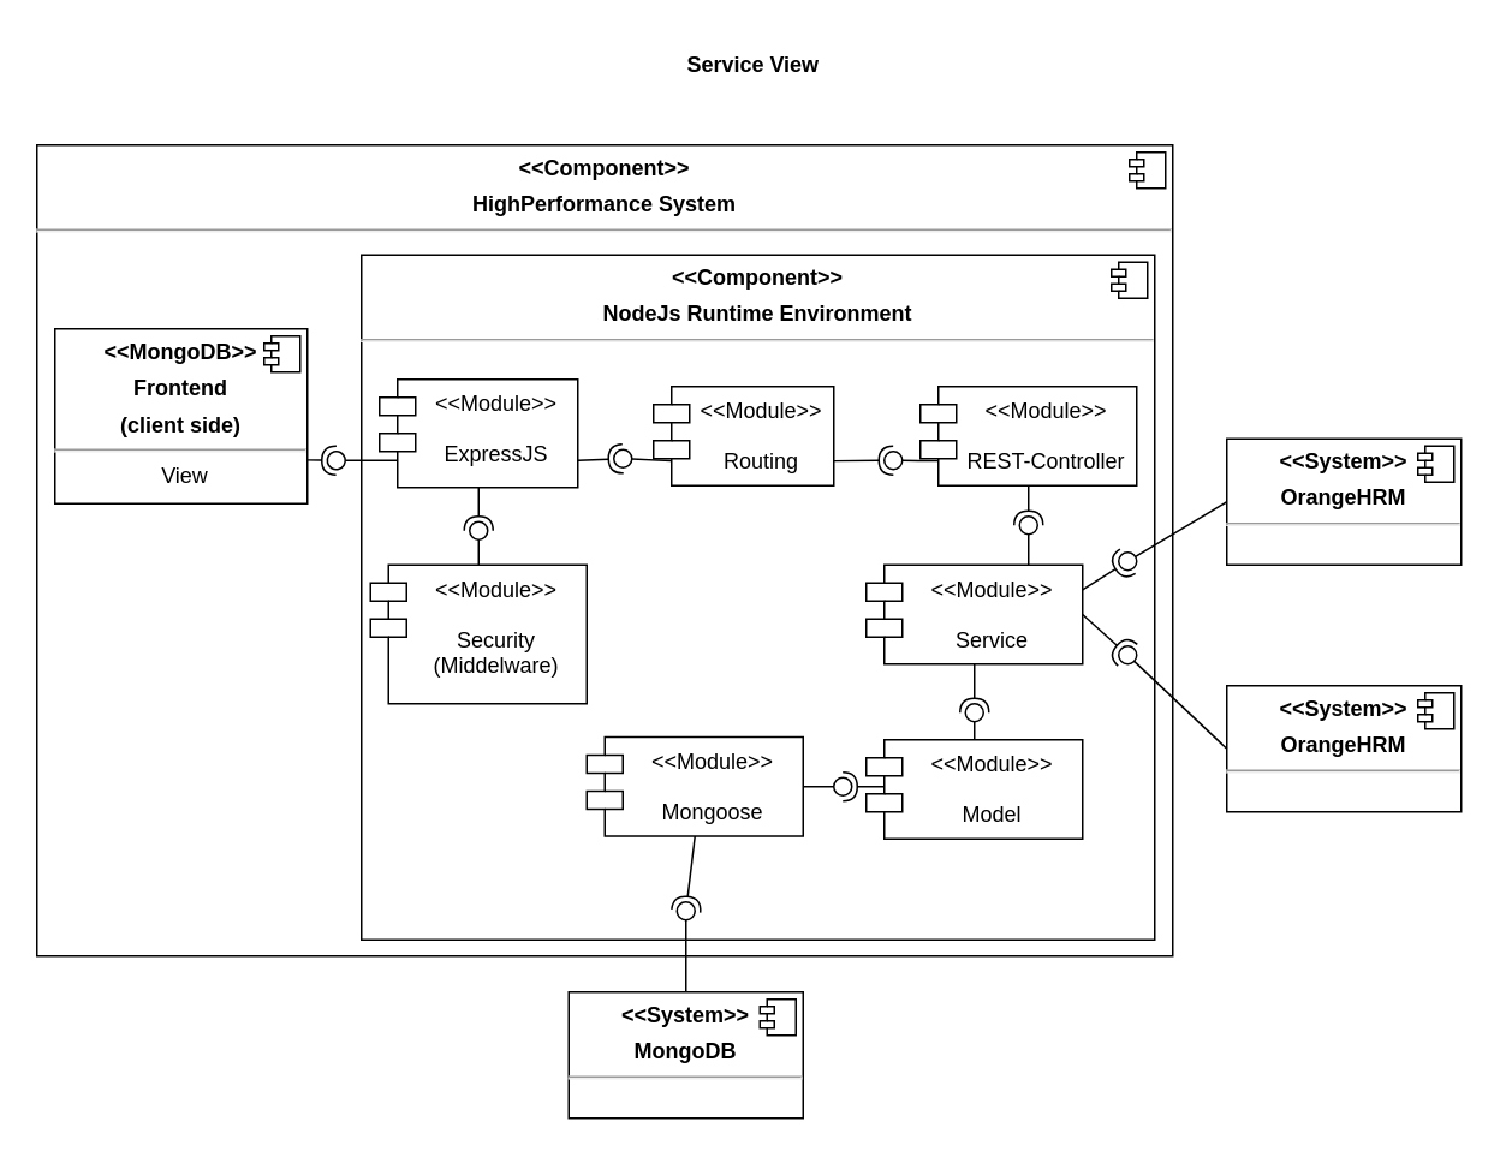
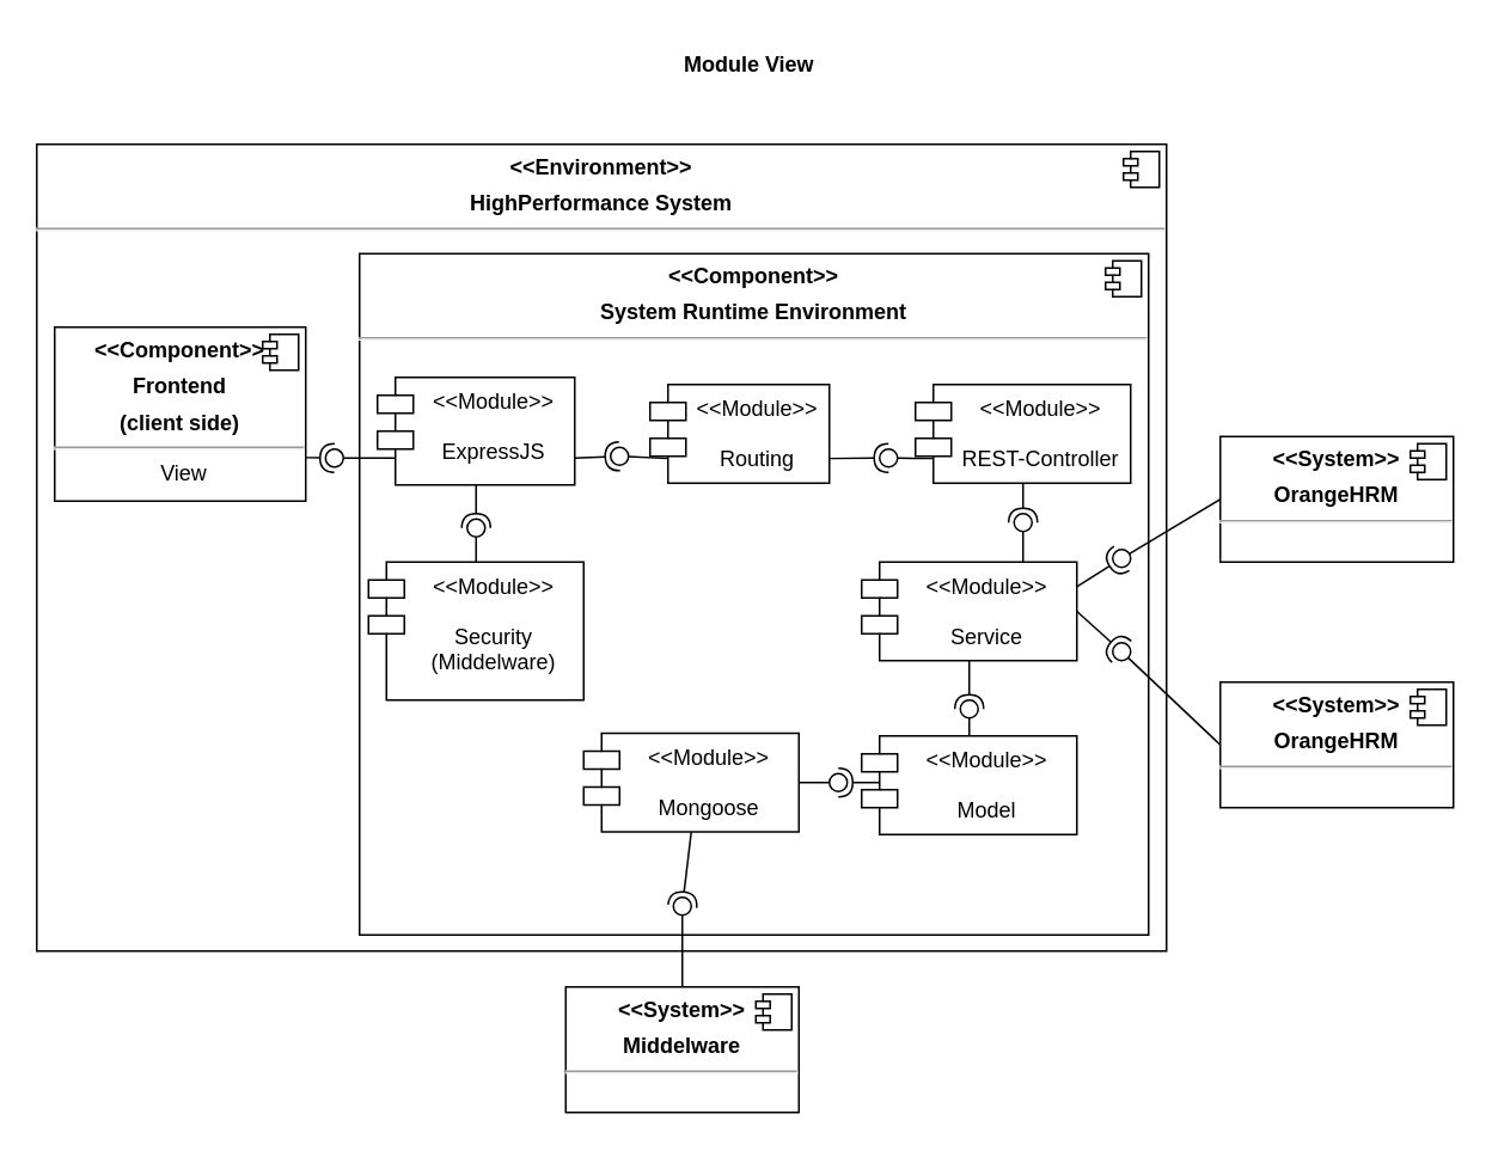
  <mxCell id="0" />
  <mxCell id="1" parent="0" />
- <mxCell id="2" value="&lt;p style=&quot;margin:0px;margin-top:6px;text-align:center;&quot;&gt;&lt;b&gt;&amp;lt;&amp;lt;Component&amp;gt;&amp;gt;&lt;/b&gt;&lt;/p&gt;&lt;p style=&quot;margin:0px;margin-top:6px;text-align:center;&quot;&gt;&lt;b&gt;HighPerformance System&lt;/b&gt;&lt;/p&gt;&lt;hr&gt;&lt;p style=&quot;margin:0px;margin-left:8px;&quot;&gt;&lt;br&gt;&lt;/p&gt;" style="align=left;overflow=fill;html=1;dropTarget=0;" parent="1" vertex="1"><mxGeometry x="20" y="80" width="630" height="450" as="geometry" /></mxCell>
+ <mxCell id="2" value="&lt;p style=&quot;margin:0px;margin-top:6px;text-align:center;&quot;&gt;&lt;b&gt;&amp;lt;&amp;lt;Environment&amp;gt;&amp;gt;&lt;/b&gt;&lt;/p&gt;&lt;p style=&quot;margin:0px;margin-top:6px;text-align:center;&quot;&gt;&lt;b&gt;HighPerformance System&lt;/b&gt;&lt;/p&gt;&lt;hr&gt;&lt;p style=&quot;margin:0px;margin-left:8px;&quot;&gt;&lt;br&gt;&lt;/p&gt;" style="align=left;overflow=fill;html=1;dropTarget=0;" parent="1" vertex="1"><mxGeometry x="20" y="80" width="630" height="450" as="geometry" /></mxCell>
  <mxCell id="3" value="" style="shape=component;jettyWidth=8;jettyHeight=4;" parent="2" vertex="1"><mxGeometry x="1" width="20" height="20" relative="1" as="geometry"><mxPoint x="-24" y="4" as="offset" /></mxGeometry></mxCell>
- <mxCell id="4" value="&lt;p style=&quot;margin:0px;margin-top:6px;text-align:center;&quot;&gt;&lt;b&gt;&amp;lt;&amp;lt;Component&amp;gt;&amp;gt;&lt;/b&gt;&lt;/p&gt;&lt;p style=&quot;margin:0px;margin-top:6px;text-align:center;&quot;&gt;&lt;b&gt;NodeJs Runtime Environment&lt;/b&gt;&lt;/p&gt;&lt;hr&gt;&lt;p style=&quot;margin:0px;margin-left:8px;&quot;&gt;&lt;br&gt;&lt;/p&gt;" style="align=left;overflow=fill;html=1;dropTarget=0;" parent="1" vertex="1"><mxGeometry x="200" y="141" width="440" height="380" as="geometry" /></mxCell>
+ <mxCell id="4" value="&lt;p style=&quot;margin:0px;margin-top:6px;text-align:center;&quot;&gt;&lt;b&gt;&amp;lt;&amp;lt;Component&amp;gt;&amp;gt;&lt;/b&gt;&lt;/p&gt;&lt;p style=&quot;margin:0px;margin-top:6px;text-align:center;&quot;&gt;&lt;b&gt;System Runtime Environment&lt;/b&gt;&lt;/p&gt;&lt;hr&gt;&lt;p style=&quot;margin:0px;margin-left:8px;&quot;&gt;&lt;br&gt;&lt;/p&gt;" style="align=left;overflow=fill;html=1;dropTarget=0;" parent="1" vertex="1"><mxGeometry x="200" y="141" width="440" height="380" as="geometry" /></mxCell>
  <mxCell id="5" value="" style="shape=component;jettyWidth=8;jettyHeight=4;" parent="4" vertex="1"><mxGeometry x="1" width="20" height="20" relative="1" as="geometry"><mxPoint x="-24" y="4" as="offset" /></mxGeometry></mxCell>
  <mxCell id="6" value="&lt;&lt;Module&gt;&gt;&#10;&#10;ExpressJS" style="shape=module;align=left;spacingLeft=20;align=center;verticalAlign=top;" parent="1" vertex="1"><mxGeometry x="210" y="210" width="110" height="60" as="geometry" /></mxCell>
- <mxCell id="7" value="&lt;p style=&quot;margin:0px;margin-top:6px;text-align:center;&quot;&gt;&lt;b&gt;&amp;lt;&amp;lt;MongoDB&amp;gt;&amp;gt;&lt;/b&gt;&lt;/p&gt;&lt;p style=&quot;margin:0px;margin-top:6px;text-align:center;&quot;&gt;&lt;b&gt;Frontend&lt;/b&gt;&lt;/p&gt;&lt;p style=&quot;margin:0px;margin-top:6px;text-align:center;&quot;&gt;&lt;b&gt;(client side)&lt;/b&gt;&lt;/p&gt;&lt;hr&gt;&lt;p style=&quot;text-align: center; margin: 0px 0px 0px 8px;&quot;&gt;&lt;span style=&quot;background-color: initial;&quot;&gt;View&amp;nbsp;&lt;/span&gt;&lt;br&gt;&lt;/p&gt;" style="align=left;overflow=fill;html=1;dropTarget=0;" parent="1" vertex="1"><mxGeometry x="30" y="182" width="140" height="97" as="geometry" /></mxCell>
+ <mxCell id="7" value="&lt;p style=&quot;margin:0px;margin-top:6px;text-align:center;&quot;&gt;&lt;b&gt;&amp;lt;&amp;lt;Component&amp;gt;&amp;gt;&lt;/b&gt;&lt;/p&gt;&lt;p style=&quot;margin:0px;margin-top:6px;text-align:center;&quot;&gt;&lt;b&gt;Frontend&lt;/b&gt;&lt;/p&gt;&lt;p style=&quot;margin:0px;margin-top:6px;text-align:center;&quot;&gt;&lt;b&gt;(client side)&lt;/b&gt;&lt;/p&gt;&lt;hr&gt;&lt;p style=&quot;text-align: center; margin: 0px 0px 0px 8px;&quot;&gt;&lt;span style=&quot;background-color: initial;&quot;&gt;View&amp;nbsp;&lt;/span&gt;&lt;br&gt;&lt;/p&gt;" style="align=left;overflow=fill;html=1;dropTarget=0;" parent="1" vertex="1"><mxGeometry x="30" y="182" width="140" height="97" as="geometry" /></mxCell>
  <mxCell id="8" value="" style="shape=component;jettyWidth=8;jettyHeight=4;" parent="7" vertex="1"><mxGeometry x="1" width="20" height="20" relative="1" as="geometry"><mxPoint x="-24" y="4" as="offset" /></mxGeometry></mxCell>
  <mxCell id="9" value="" style="rounded=0;orthogonalLoop=1;jettySize=auto;html=1;endArrow=none;endFill=0;sketch=0;sourcePerimeterSpacing=0;targetPerimeterSpacing=0;exitX=0;exitY=0.75;exitDx=10;exitDy=0;exitPerimeter=0;" parent="1" source="6" target="11" edge="1"><mxGeometry relative="1" as="geometry"><mxPoint x="200" y="265" as="sourcePoint" /></mxGeometry></mxCell>
  <mxCell id="10" value="" style="rounded=0;orthogonalLoop=1;jettySize=auto;html=1;endArrow=halfCircle;endFill=0;entryX=0.5;entryY=0.5;endSize=6;strokeWidth=1;sketch=0;exitX=1;exitY=0.75;exitDx=0;exitDy=0;" parent="1" source="7" target="11" edge="1"><mxGeometry relative="1" as="geometry"><mxPoint x="240" y="265" as="sourcePoint" /></mxGeometry></mxCell>
  <mxCell id="11" value="" style="ellipse;whiteSpace=wrap;html=1;align=center;aspect=fixed;resizable=0;points=[];outlineConnect=0;sketch=0;rotation=-195;" parent="1" vertex="1"><mxGeometry x="181" y="250" width="10" height="10" as="geometry" /></mxCell>
  <mxCell id="12" value="&lt;&lt;Module&gt;&gt;&#10;&#10;Routing" style="shape=module;align=left;spacingLeft=20;align=center;verticalAlign=top;" parent="1" vertex="1"><mxGeometry x="362" y="214" width="100" height="55" as="geometry" /></mxCell>
  <mxCell id="13" value="" style="rounded=0;orthogonalLoop=1;jettySize=auto;html=1;endArrow=none;endFill=0;sketch=0;sourcePerimeterSpacing=0;targetPerimeterSpacing=0;exitX=0;exitY=0.75;exitDx=10;exitDy=0;exitPerimeter=0;" parent="1" source="12" target="15" edge="1"><mxGeometry relative="1" as="geometry"><mxPoint x="450" y="285" as="sourcePoint" /></mxGeometry></mxCell>
  <mxCell id="14" value="" style="rounded=0;orthogonalLoop=1;jettySize=auto;html=1;endArrow=halfCircle;endFill=0;entryX=0.5;entryY=0.5;endSize=6;strokeWidth=1;sketch=0;exitX=1;exitY=0.75;exitDx=0;exitDy=0;" parent="1" source="6" target="15" edge="1"><mxGeometry relative="1" as="geometry"><mxPoint x="490" y="285" as="sourcePoint" /></mxGeometry></mxCell>
  <mxCell id="15" value="" style="ellipse;whiteSpace=wrap;html=1;align=center;aspect=fixed;resizable=0;points=[];outlineConnect=0;sketch=0;" parent="1" vertex="1"><mxGeometry x="340" y="249" width="10" height="10" as="geometry" /></mxCell>
  <mxCell id="16" value="&lt;&lt;Module&gt;&gt;&#10;&#10;REST-Controller" style="shape=module;align=left;spacingLeft=20;align=center;verticalAlign=top;" parent="1" vertex="1"><mxGeometry x="510" y="214" width="120" height="55" as="geometry" /></mxCell>
  <mxCell id="17" value="" style="rounded=0;orthogonalLoop=1;jettySize=auto;html=1;endArrow=none;endFill=0;sketch=0;sourcePerimeterSpacing=0;targetPerimeterSpacing=0;exitX=0;exitY=0.75;exitDx=10;exitDy=0;exitPerimeter=0;" parent="1" source="16" target="19" edge="1"><mxGeometry relative="1" as="geometry"><mxPoint x="610" y="285.5" as="sourcePoint" /></mxGeometry></mxCell>
  <mxCell id="18" value="" style="rounded=0;orthogonalLoop=1;jettySize=auto;html=1;endArrow=halfCircle;endFill=0;entryX=0.5;entryY=0.5;endSize=6;strokeWidth=1;sketch=0;exitX=1;exitY=0.75;exitDx=0;exitDy=0;" parent="1" source="12" target="19" edge="1"><mxGeometry relative="1" as="geometry"><mxPoint x="480" y="255.5" as="sourcePoint" /></mxGeometry></mxCell>
  <mxCell id="19" value="" style="ellipse;whiteSpace=wrap;html=1;align=center;aspect=fixed;resizable=0;points=[];outlineConnect=0;sketch=0;" parent="1" vertex="1"><mxGeometry x="490" y="250" width="10" height="10" as="geometry" /></mxCell>
  <mxCell id="20" value="&lt;&lt;Module&gt;&gt;&#10;&#10;Service" style="shape=module;align=left;spacingLeft=20;align=center;verticalAlign=top;" parent="1" vertex="1"><mxGeometry x="480" y="313" width="120" height="55" as="geometry" /></mxCell>
  <mxCell id="21" value="" style="rounded=0;orthogonalLoop=1;jettySize=auto;html=1;endArrow=none;endFill=0;sketch=0;sourcePerimeterSpacing=0;targetPerimeterSpacing=0;exitX=0.75;exitY=0;exitDx=0;exitDy=0;" parent="1" source="20" target="23" edge="1"><mxGeometry relative="1" as="geometry"><mxPoint x="440" y="386" as="sourcePoint" /></mxGeometry></mxCell>
  <mxCell id="22" value="" style="rounded=0;orthogonalLoop=1;jettySize=auto;html=1;endArrow=halfCircle;endFill=0;entryX=0.5;entryY=0.5;endSize=6;strokeWidth=1;sketch=0;exitX=0.5;exitY=1;exitDx=0;exitDy=0;" parent="1" source="16" target="23" edge="1"><mxGeometry relative="1" as="geometry"><mxPoint x="320" y="353.75" as="sourcePoint" /></mxGeometry></mxCell>
  <mxCell id="23" value="" style="ellipse;whiteSpace=wrap;html=1;align=center;aspect=fixed;resizable=0;points=[];outlineConnect=0;sketch=0;" parent="1" vertex="1"><mxGeometry x="565" y="286" width="10" height="10" as="geometry" /></mxCell>
  <mxCell id="24" value="&lt;p style=&quot;margin:0px;margin-top:6px;text-align:center;&quot;&gt;&lt;b&gt;&amp;lt;&amp;lt;System&amp;gt;&amp;gt;&lt;/b&gt;&lt;/p&gt;&lt;p style=&quot;margin:0px;margin-top:6px;text-align:center;&quot;&gt;&lt;b&gt;OrangeHRM&lt;/b&gt;&lt;/p&gt;&lt;hr&gt;&lt;p style=&quot;text-align: center; margin: 0px 0px 0px 8px;&quot;&gt;&lt;br&gt;&lt;/p&gt;" style="align=left;overflow=fill;html=1;dropTarget=0;" parent="1" vertex="1"><mxGeometry x="680" y="243" width="130" height="70" as="geometry" /></mxCell>
  <mxCell id="25" value="" style="shape=component;jettyWidth=8;jettyHeight=4;" parent="24" vertex="1"><mxGeometry x="1" width="20" height="20" relative="1" as="geometry"><mxPoint x="-24" y="4" as="offset" /></mxGeometry></mxCell>
  <mxCell id="26" value="&lt;p style=&quot;margin:0px;margin-top:6px;text-align:center;&quot;&gt;&lt;b&gt;&amp;lt;&amp;lt;System&amp;gt;&amp;gt;&lt;/b&gt;&lt;/p&gt;&lt;p style=&quot;margin:0px;margin-top:6px;text-align:center;&quot;&gt;&lt;b&gt;OrangeHRM&lt;/b&gt;&lt;/p&gt;&lt;hr&gt;&lt;p style=&quot;text-align: center; margin: 0px 0px 0px 8px;&quot;&gt;&lt;br&gt;&lt;/p&gt;" style="align=left;overflow=fill;html=1;dropTarget=0;" parent="1" vertex="1"><mxGeometry x="680" y="380" width="130" height="70" as="geometry" /></mxCell>
  <mxCell id="27" value="" style="shape=component;jettyWidth=8;jettyHeight=4;" parent="26" vertex="1"><mxGeometry x="1" width="20" height="20" relative="1" as="geometry"><mxPoint x="-24" y="4" as="offset" /></mxGeometry></mxCell>
  <mxCell id="28" value="&lt;&lt;Module&gt;&gt;&#10;&#10;Security &#10;(Middelware)" style="shape=module;align=left;spacingLeft=20;align=center;verticalAlign=top;" parent="1" vertex="1"><mxGeometry x="205" y="313" width="120" height="77" as="geometry" /></mxCell>
  <mxCell id="29" value="" style="rounded=0;orthogonalLoop=1;jettySize=auto;html=1;endArrow=none;endFill=0;sketch=0;sourcePerimeterSpacing=0;targetPerimeterSpacing=0;exitX=0.5;exitY=0;exitDx=0;exitDy=0;" parent="1" source="28" target="31" edge="1"><mxGeometry relative="1" as="geometry"><mxPoint x="520" y="245" as="sourcePoint" /></mxGeometry></mxCell>
  <mxCell id="30" value="" style="rounded=0;orthogonalLoop=1;jettySize=auto;html=1;endArrow=halfCircle;endFill=0;entryX=0.5;entryY=0.5;endSize=6;strokeWidth=1;sketch=0;exitX=0.5;exitY=1;exitDx=0;exitDy=0;" parent="1" source="6" target="31" edge="1"><mxGeometry relative="1" as="geometry"><mxPoint x="560" y="245" as="sourcePoint" /></mxGeometry></mxCell>
  <mxCell id="31" value="" style="ellipse;whiteSpace=wrap;html=1;align=center;aspect=fixed;resizable=0;points=[];outlineConnect=0;sketch=0;" parent="1" vertex="1"><mxGeometry x="260" y="289" width="10" height="10" as="geometry" /></mxCell>
  <mxCell id="32" value="" style="rounded=0;orthogonalLoop=1;jettySize=auto;html=1;endArrow=none;endFill=0;sketch=0;sourcePerimeterSpacing=0;targetPerimeterSpacing=0;exitX=0;exitY=0.5;exitDx=0;exitDy=0;" parent="1" source="24" target="34" edge="1"><mxGeometry relative="1" as="geometry"><mxPoint x="520" y="245" as="sourcePoint" /></mxGeometry></mxCell>
  <mxCell id="33" value="" style="rounded=0;orthogonalLoop=1;jettySize=auto;html=1;endArrow=halfCircle;endFill=0;entryX=0.5;entryY=0.5;endSize=6;strokeWidth=1;sketch=0;exitX=1;exitY=0.25;exitDx=0;exitDy=0;" parent="1" source="20" target="34" edge="1"><mxGeometry relative="1" as="geometry"><mxPoint x="560" y="245" as="sourcePoint" /></mxGeometry></mxCell>
  <mxCell id="34" value="" style="ellipse;whiteSpace=wrap;html=1;align=center;aspect=fixed;resizable=0;points=[];outlineConnect=0;sketch=0;" parent="1" vertex="1"><mxGeometry x="620" y="306" width="10" height="10" as="geometry" /></mxCell>
  <mxCell id="35" value="" style="rounded=0;orthogonalLoop=1;jettySize=auto;html=1;endArrow=none;endFill=0;sketch=0;sourcePerimeterSpacing=0;targetPerimeterSpacing=0;exitX=0;exitY=0.5;exitDx=0;exitDy=0;" parent="1" source="26" target="37" edge="1"><mxGeometry relative="1" as="geometry"><mxPoint x="520" y="245" as="sourcePoint" /></mxGeometry></mxCell>
  <mxCell id="36" value="" style="rounded=0;orthogonalLoop=1;jettySize=auto;html=1;endArrow=halfCircle;endFill=0;entryX=0.5;entryY=0.5;endSize=6;strokeWidth=1;sketch=0;exitX=1;exitY=0.5;exitDx=0;exitDy=0;" parent="1" source="20" target="37" edge="1"><mxGeometry relative="1" as="geometry"><mxPoint x="560" y="245" as="sourcePoint" /></mxGeometry></mxCell>
  <mxCell id="37" value="" style="ellipse;whiteSpace=wrap;html=1;align=center;aspect=fixed;resizable=0;points=[];outlineConnect=0;sketch=0;" parent="1" vertex="1"><mxGeometry x="620" y="358" width="10" height="10" as="geometry" /></mxCell>
  <mxCell id="38" value="&lt;&lt;Module&gt;&gt;&#10;&#10;Model" style="shape=module;align=left;spacingLeft=20;align=center;verticalAlign=top;" parent="1" vertex="1"><mxGeometry x="480" y="410" width="120" height="55" as="geometry" /></mxCell>
  <mxCell id="39" value="" style="rounded=0;orthogonalLoop=1;jettySize=auto;html=1;endArrow=none;endFill=0;sketch=0;sourcePerimeterSpacing=0;targetPerimeterSpacing=0;exitX=0.5;exitY=0;exitDx=0;exitDy=0;" parent="1" source="38" target="41" edge="1"><mxGeometry relative="1" as="geometry"><mxPoint x="520" y="285" as="sourcePoint" /></mxGeometry></mxCell>
  <mxCell id="40" value="" style="rounded=0;orthogonalLoop=1;jettySize=auto;html=1;endArrow=halfCircle;endFill=0;entryX=0.5;entryY=0.5;endSize=6;strokeWidth=1;sketch=0;exitX=0.5;exitY=1;exitDx=0;exitDy=0;" parent="1" source="20" target="41" edge="1"><mxGeometry relative="1" as="geometry"><mxPoint x="560" y="285" as="sourcePoint" /></mxGeometry></mxCell>
  <mxCell id="41" value="" style="ellipse;whiteSpace=wrap;html=1;align=center;aspect=fixed;resizable=0;points=[];outlineConnect=0;sketch=0;direction=south;" parent="1" vertex="1"><mxGeometry x="535" y="390" width="10" height="10" as="geometry" /></mxCell>
  <mxCell id="42" value="&lt;&lt;Module&gt;&gt;&#10;&#10;Mongoose" style="shape=module;align=left;spacingLeft=20;align=center;verticalAlign=top;" parent="1" vertex="1"><mxGeometry x="325" y="408.5" width="120" height="55" as="geometry" /></mxCell>
  <mxCell id="43" value="" style="rounded=0;orthogonalLoop=1;jettySize=auto;html=1;endArrow=none;endFill=0;sketch=0;sourcePerimeterSpacing=0;targetPerimeterSpacing=0;exitX=1;exitY=0.5;exitDx=0;exitDy=0;" parent="1" source="42" target="45" edge="1"><mxGeometry relative="1" as="geometry"><mxPoint x="520" y="285" as="sourcePoint" /></mxGeometry></mxCell>
  <mxCell id="44" value="" style="rounded=0;orthogonalLoop=1;jettySize=auto;html=1;endArrow=halfCircle;endFill=0;entryX=0.5;entryY=0.5;endSize=6;strokeWidth=1;sketch=0;exitX=0.081;exitY=0.472;exitDx=0;exitDy=0;exitPerimeter=0;" parent="1" source="38" target="45" edge="1"><mxGeometry relative="1" as="geometry"><mxPoint x="560" y="285" as="sourcePoint" /></mxGeometry></mxCell>
  <mxCell id="45" value="" style="ellipse;whiteSpace=wrap;html=1;align=center;aspect=fixed;resizable=0;points=[];outlineConnect=0;sketch=0;" parent="1" vertex="1"><mxGeometry x="462" y="431" width="10" height="10" as="geometry" /></mxCell>
- <mxCell id="46" value="&lt;p style=&quot;margin:0px;margin-top:6px;text-align:center;&quot;&gt;&lt;b&gt;&amp;lt;&amp;lt;System&amp;gt;&amp;gt;&lt;/b&gt;&lt;/p&gt;&lt;p style=&quot;margin:0px;margin-top:6px;text-align:center;&quot;&gt;&lt;b&gt;MongoDB&lt;/b&gt;&lt;/p&gt;&lt;hr&gt;&lt;p style=&quot;text-align: center; margin: 0px 0px 0px 8px;&quot;&gt;&lt;br&gt;&lt;/p&gt;" style="align=left;overflow=fill;html=1;dropTarget=0;" parent="1" vertex="1"><mxGeometry x="315" y="550" width="130" height="70" as="geometry" /></mxCell>
+ <mxCell id="46" value="&lt;p style=&quot;margin:0px;margin-top:6px;text-align:center;&quot;&gt;&lt;b&gt;&amp;lt;&amp;lt;System&amp;gt;&amp;gt;&lt;/b&gt;&lt;/p&gt;&lt;p style=&quot;margin:0px;margin-top:6px;text-align:center;&quot;&gt;&lt;b&gt;Middelware&lt;/b&gt;&lt;/p&gt;&lt;hr&gt;&lt;p style=&quot;text-align: center; margin: 0px 0px 0px 8px;&quot;&gt;&lt;br&gt;&lt;/p&gt;" style="align=left;overflow=fill;html=1;dropTarget=0;" parent="1" vertex="1"><mxGeometry x="315" y="550" width="130" height="70" as="geometry" /></mxCell>
  <mxCell id="47" value="" style="shape=component;jettyWidth=8;jettyHeight=4;" parent="46" vertex="1"><mxGeometry x="1" width="20" height="20" relative="1" as="geometry"><mxPoint x="-24" y="4" as="offset" /></mxGeometry></mxCell>
  <mxCell id="48" value="" style="rounded=0;orthogonalLoop=1;jettySize=auto;html=1;endArrow=none;endFill=0;sketch=0;sourcePerimeterSpacing=0;targetPerimeterSpacing=0;exitX=0.5;exitY=0;exitDx=0;exitDy=0;" parent="1" source="46" target="50" edge="1"><mxGeometry relative="1" as="geometry"><mxPoint x="520" y="375" as="sourcePoint" /></mxGeometry></mxCell>
  <mxCell id="49" value="" style="rounded=0;orthogonalLoop=1;jettySize=auto;html=1;endArrow=halfCircle;endFill=0;entryX=0.5;entryY=0.5;endSize=6;strokeWidth=1;sketch=0;exitX=0.5;exitY=1;exitDx=0;exitDy=0;" parent="1" source="42" target="50" edge="1"><mxGeometry relative="1" as="geometry"><mxPoint x="560" y="375" as="sourcePoint" /></mxGeometry></mxCell>
  <mxCell id="50" value="" style="ellipse;whiteSpace=wrap;html=1;align=center;aspect=fixed;resizable=0;points=[];outlineConnect=0;sketch=0;" parent="1" vertex="1"><mxGeometry x="375" y="500" width="10" height="10" as="geometry" /></mxCell>
- <mxCell id="51" value="Service View" style="text;align=center;fontStyle=1;verticalAlign=middle;spacingLeft=3;spacingRight=3;strokeColor=none;rotatable=0;points=[[0,0.5],[1,0.5]];portConstraint=eastwest;" parent="1" vertex="1"><mxGeometry x="345" y="20" width="145" height="30" as="geometry" /></mxCell>
+ <mxCell id="51" value="Module View" style="text;align=center;fontStyle=1;verticalAlign=middle;spacingLeft=3;spacingRight=3;strokeColor=none;rotatable=0;points=[[0,0.5],[1,0.5]];portConstraint=eastwest;" parent="1" vertex="1"><mxGeometry x="345" y="20" width="145" height="30" as="geometry" /></mxCell>
